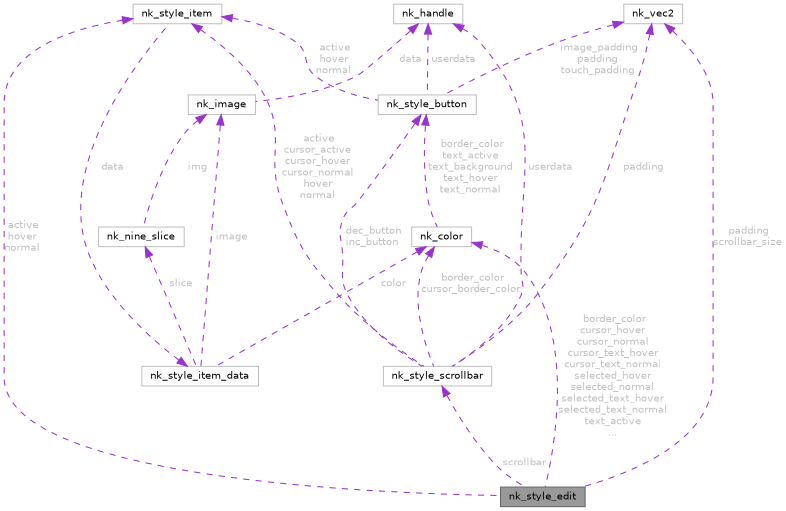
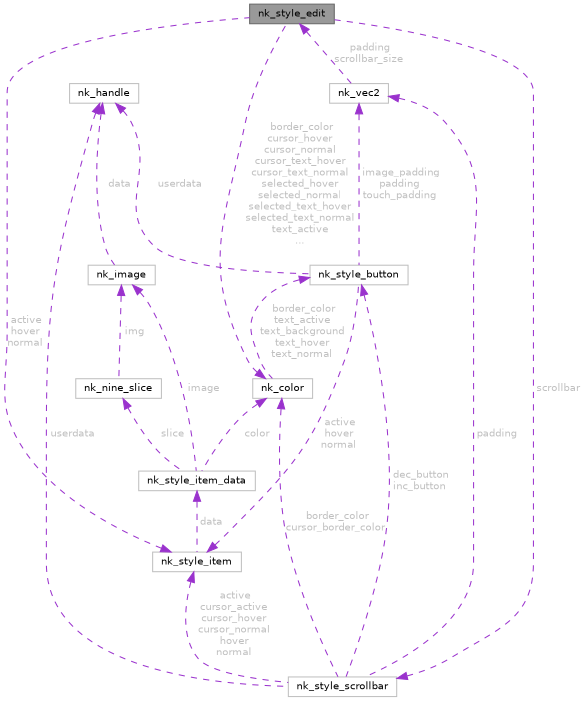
  digraph {
    node [color=grey75 fillcolor=white fontname=Helvetica fontsize=10 shape=box style=filled]
    edge [color=darkorchid3 dir=back fontcolor=grey fontname=Helvetica fontsize=10 labelfontname=Helvetica labelfontsize=10 style=dashed]
    n1 [color=gray40 fillcolor=grey60 fontcolor=black height=0.2 label=nk_style_edit width=0.4]
    n2 [height=0.2 label=nk_style_item width=0.4]
    n3 [height=0.2 label=nk_style_scrollbar width=0.4]
    n4 [height=0.2 label=nk_style_button width=0.4]
    n5 [height=0.2 label=nk_color width=0.4]
    n6 [height=0.2 label=nk_style_item_data width=0.4]
    n7 [height=0.2 label=nk_image width=0.4]
    n8 [height=0.2 label=nk_nine_slice width=0.4]
    n9 [height=0.2 label=nk_handle width=0.4]
    n10 [height=0.2 label=nk_vec2 width=0.4]
    n2 -> n1 [label=" active\nhover\nnormal"]
    n2 -> n3 [label=" active\ncursor_active\ncursor_hover\ncursor_normal\nhover\nnormal"]
    n2 -> n4 [label=" active\nhover\nnormal"]
    n3 -> n1 [label=" scrollbar"]
    n4 -> n3 [label=" dec_button\ninc_button"]
    n4 -> n5 [label=" border_color\ntext_active\ntext_background\ntext_hover\ntext_normal"]
    n5 -> n1 [label=" border_color\ncursor_hover\ncursor_normal\ncursor_text_hover\ncursor_text_normal\nselected_hover\nselected_normal\nselected_text_hover\nselected_text_normal\ntext_active\n..."]
    n5 -> n3 [label=" border_color\ncursor_border_color"]
    n5 -> n6 [label=" color"]
    n6 -> n2 [label=" data"]
    n7 -> n6 [label=" image"]
    n7 -> n8 [label=" img"]
    n8 -> n6 [label=" slice"]
    n9 -> n3 [label=" userdata"]
    n9 -> n4 [label=" userdata"]
    n9 -> n7 [label=" data"]
-   n10 -> n1 [label=" padding\nscrollbar_size"]
+   n1 -> n10 [label=" padding\nscrollbar_size"]
    n10 -> n3 [label=" padding"]
    n10 -> n4 [label=" image_padding\npadding\ntouch_padding"]
  }
